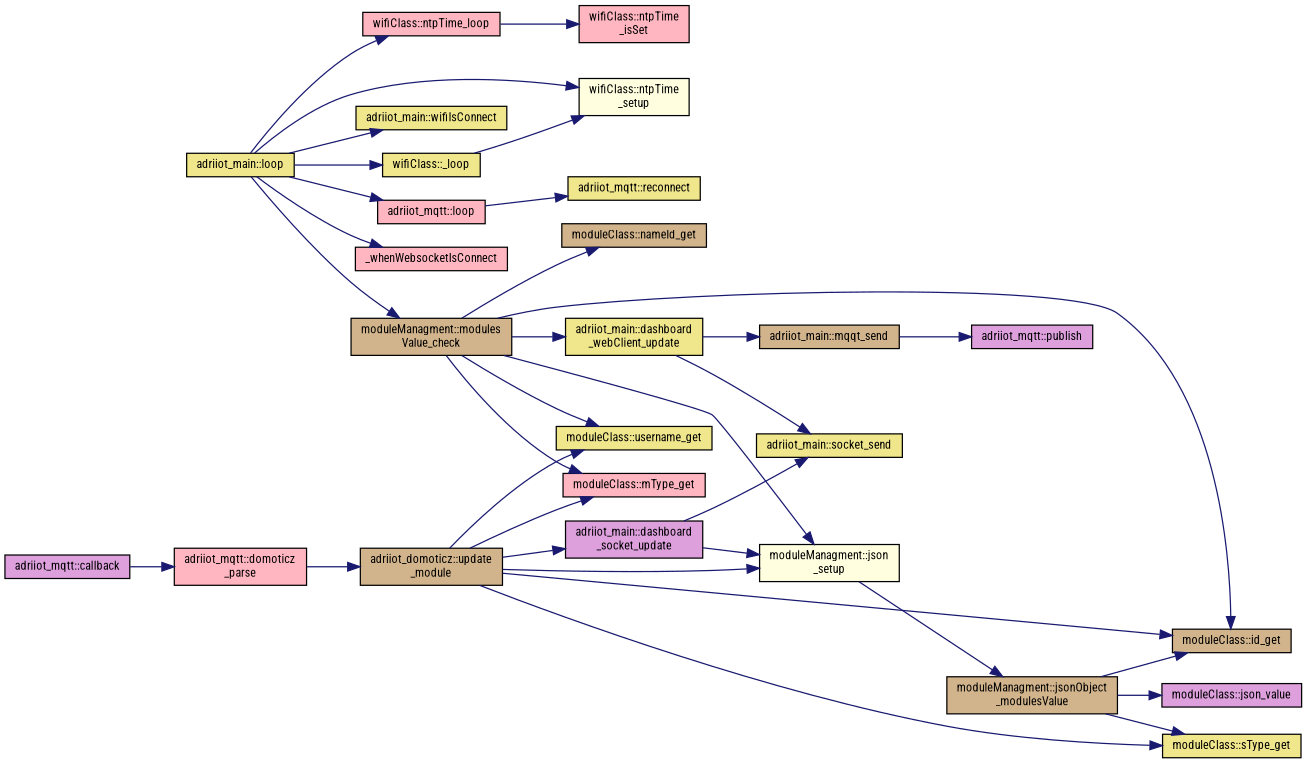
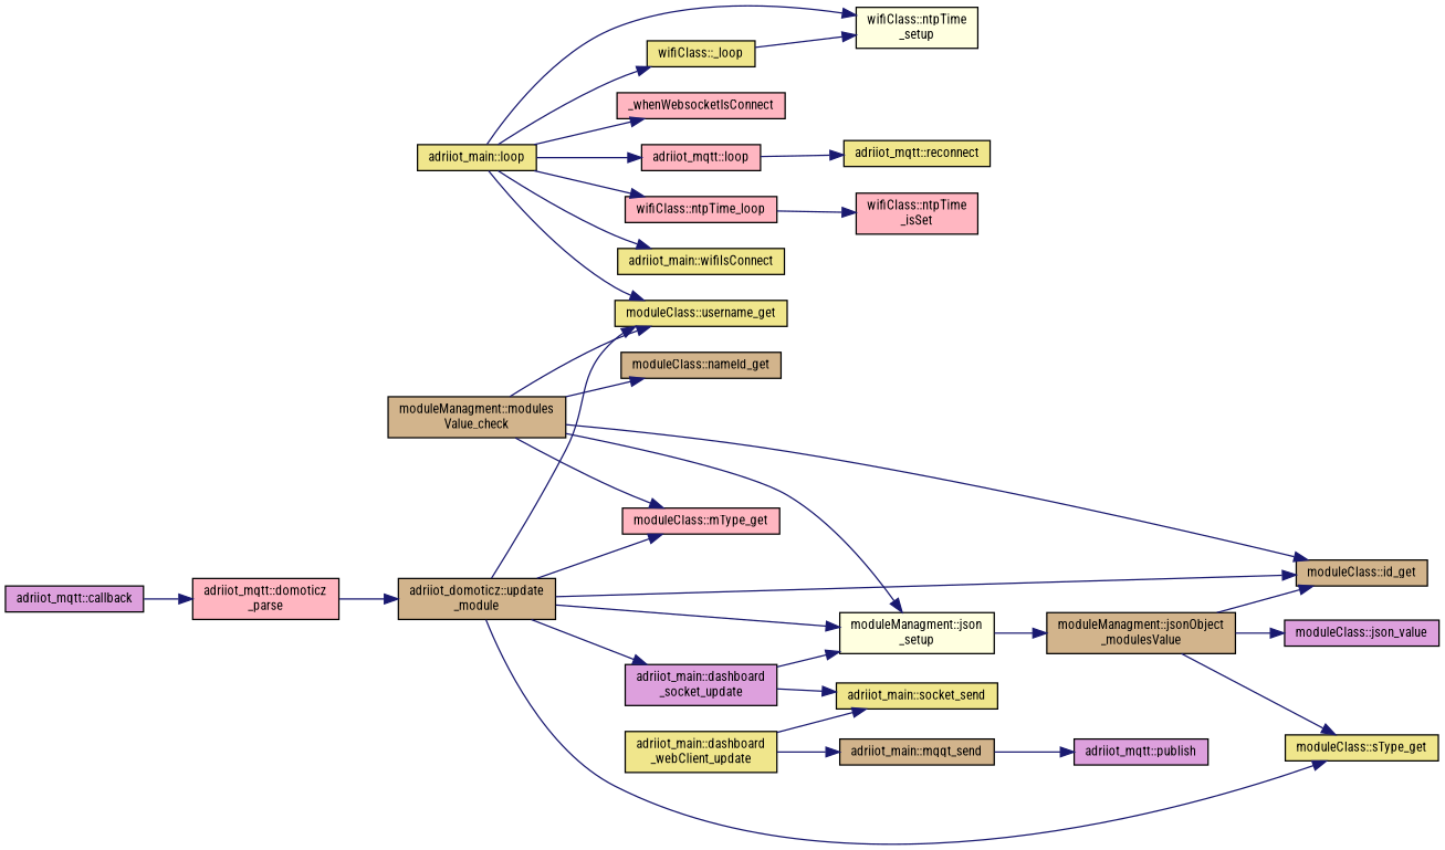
  digraph {
    fontname="Roboto Condensed"
    rankdir=LR
    node [color=black fillcolor=khaki fontname="Roboto Condensed" fontsize=10 shape=record style=filled]
    edge [color=midnightblue fontname="Roboto Condensed" fontsize=10 labelfontname=Helvetica labelfontsize=10 style=solid]
    n1 [fontcolor=black height=0.2 label="adriiot_main::loop" width=0.4]
    n2 [height=0.2 label="wifiClass::_loop" width=0.4]
    n3 [fillcolor=lightyellow height=0.2 label="wifiClass::ntpTime\l_setup" width=0.4]
    n4 [fillcolor=lightpink height=0.2 label=_whenWebsocketIsConnect width=0.4]
    n5 [fillcolor=lightpink height=0.2 label="adriiot_mqtt::loop" width=0.4]
    n6 [fillcolor=tan height=0.2 label="moduleManagment::modules\lValue_check" width=0.4]
    n7 [fillcolor=lightpink height=0.2 label="wifiClass::ntpTime_loop" width=0.4]
    n8 [height=0.2 label="adriiot_main::wifiIsConnect" width=0.4]
    n9 [height=0.2 label="adriiot_mqtt::reconnect" width=0.4]
    n10 [height=0.2 label="adriiot_main::dashboard\l_webClient_update" width=0.4]
    n11 [fillcolor=tan height=0.2 label="moduleClass::id_get" width=0.4]
    n12 [fillcolor=lightyellow height=0.2 label="moduleManagment::json\l_setup" width=0.4]
    n13 [fillcolor=lightpink height=0.2 label="moduleClass::mType_get" width=0.4]
    n14 [fillcolor=tan height=0.2 label="moduleClass::nameId_get" width=0.4]
    n15 [height=0.2 label="moduleClass::username_get" width=0.4]
    n16 [fillcolor=lightpink height=0.2 label="wifiClass::ntpTime\l_isSet" width=0.4]
    n17 [fillcolor=tan height=0.2 label="adriiot_main::mqqt_send" width=0.4]
    n18 [height=0.2 label="adriiot_main::socket_send" width=0.4]
    n19 [fillcolor=tan height=0.2 label="moduleManagment::jsonObject\l_modulesValue" width=0.4]
    n20 [height=0.2 label="moduleClass::sType_get" width=0.4]
    n21 [fillcolor=plum height=0.2 label="adriiot_mqtt::publish" width=0.4]
    n22 [fillcolor=plum height=0.2 label="moduleClass::json_value" width=0.4]
    n23 [fillcolor=plum height=0.2 label="adriiot_mqtt::callback" width=0.4]
    n24 [fillcolor=lightpink height=0.2 label="adriiot_mqtt::domoticz\l_parse" width=0.4]
    n25 [fillcolor=tan height=0.2 label="adriiot_domoticz::update\l_module" width=0.4]
    n26 [fillcolor=plum height=0.2 label="adriiot_main::dashboard\l_socket_update" width=0.4]
    n1 -> n2
    n1 -> n3
    n1 -> n4
    n1 -> n5
-   n1 -> n6
+   n1 -> n15
    n1 -> n7
    n1 -> n8
    n2 -> n3
    n5 -> n9
-   n6 -> n10
    n6 -> n11
    n6 -> n12
    n6 -> n13
    n6 -> n14
    n6 -> n15
    n7 -> n16
    n10 -> n17
    n10 -> n18
    n12 -> n19
    n17 -> n21
    n19 -> n11
    n19 -> n20
    n19 -> n22
    n23 -> n24
    n24 -> n25
    n25 -> n11
    n25 -> n12
    n25 -> n13
    n25 -> n15
    n25 -> n20
    n25 -> n26
    n26 -> n12
    n26 -> n18
  }
